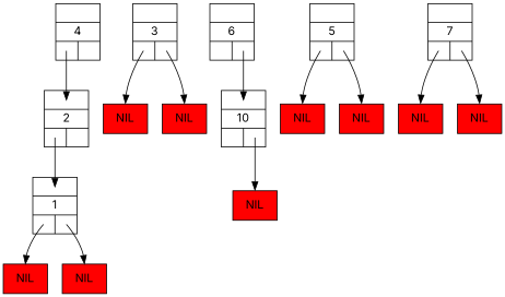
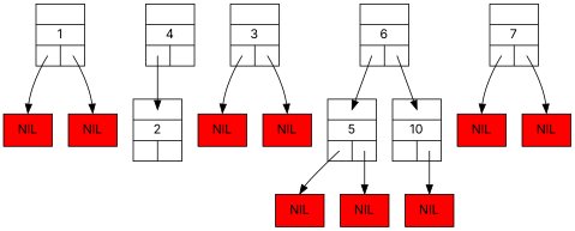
  digraph {
    fontname=Inter
    ranksep=0.5
    node [fontname=Inter shape=record fillcolor=red style=filled]
    edge [fontname=Inter headclip=false headport=n tailclip=false tailport="left:c"]
    n1 [label="{{<parent>}|1|{<left>|<right>}}" fillcolor="" style=""]
    n2 [label=NIL]
    n3 [label=NIL]
    n4 [label="{{<parent>}|2|{<left>|<right>}}" fillcolor="" style=""]
    n5 [label="{{<parent>}|3|{<left>|<right>}}" fillcolor="" style=""]
    n6 [label=NIL]
    n7 [label=NIL]
    n8 [label="{{<parent>}|4|{<left>|<right>}}" fillcolor="" style=""]
    n9 [label="{{<parent>}|6|{<left>|<right>}}" fillcolor="" style=""]
    n10 [label="{{<parent>}|5|{<left>|<right>}}" fillcolor="" style=""]
    n11 [label="{{<parent>}|10|{<left>|<right>}}" fillcolor="" style=""]
    n12 [label=NIL]
    n13 [label=NIL]
    n14 [label=NIL]
    n15 [label="{{<parent>}|7|{<left>|<right>}}" fillcolor="" style=""]
    n16 [label=NIL]
    n17 [label=NIL]
    n1 -> n2
    n1 -> n3 [tailport="right:c"]
-   n4 -> n1 [headport="parent:c"]
    n5 -> n6
    n5 -> n7 [tailport="right:c"]
    n8 -> n4 [headport="parent:c"]
+   n9 -> n10 [headport="parent:c"]
    n9 -> n11 [headport="parent:c" tailport="right:c"]
    n10 -> n12
    n10 -> n13 [tailport="right:c"]
    n11 -> n14 [tailport="right:c"]
    n15 -> n16
    n15 -> n17 [tailport="right:c"]
  }
